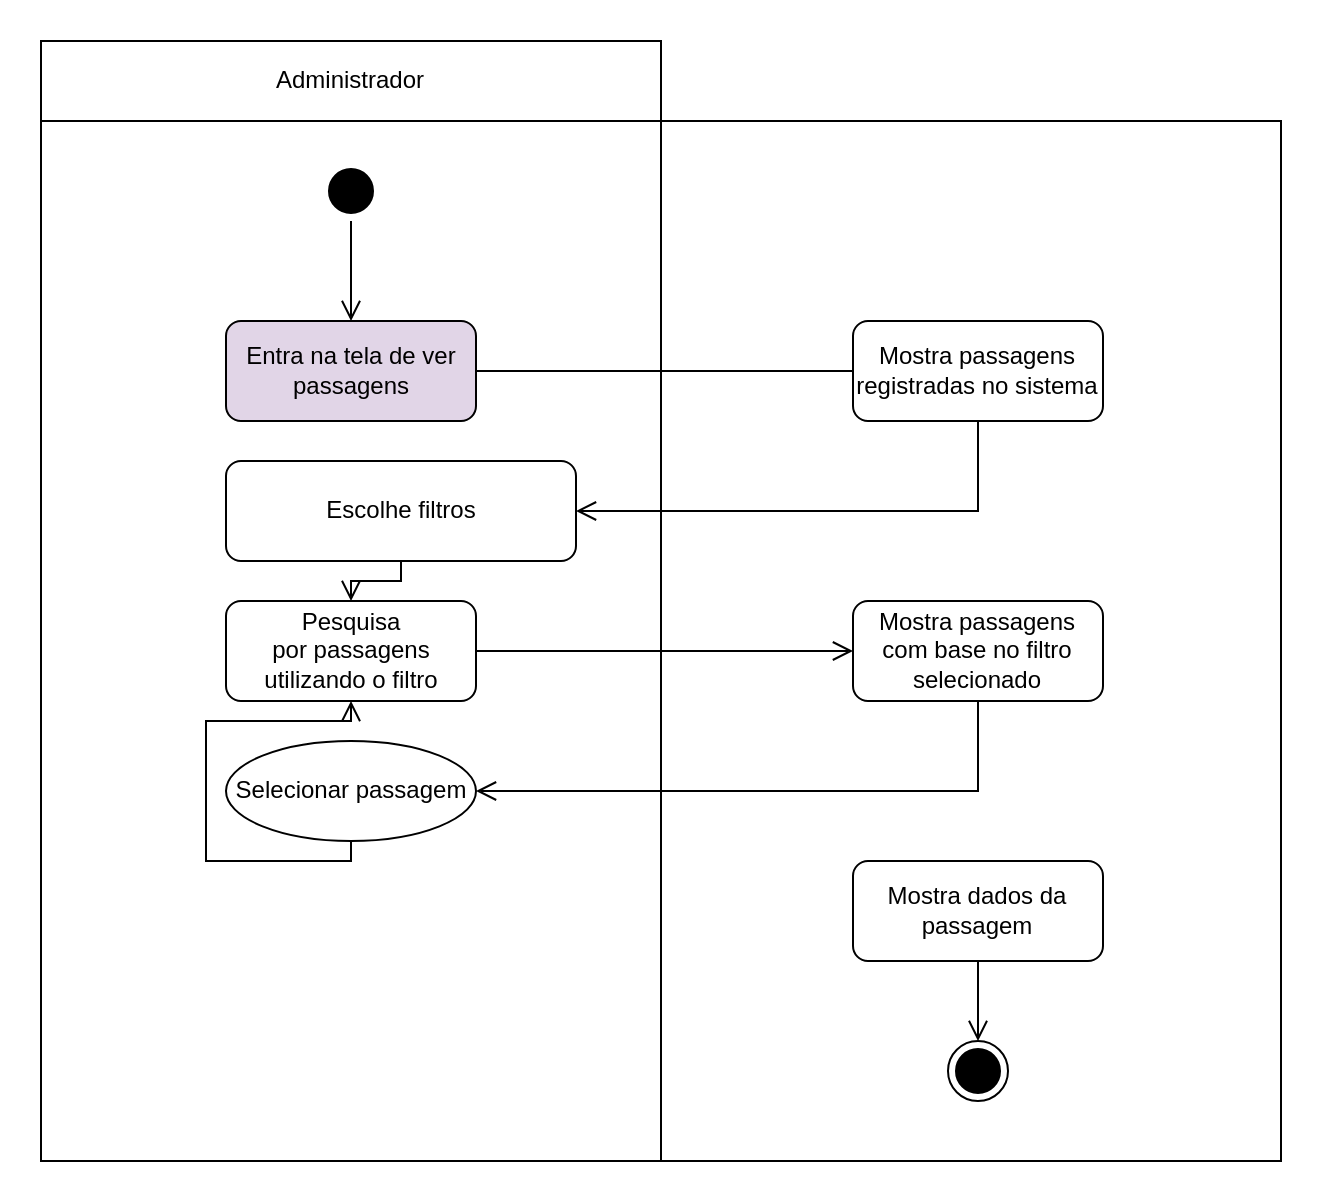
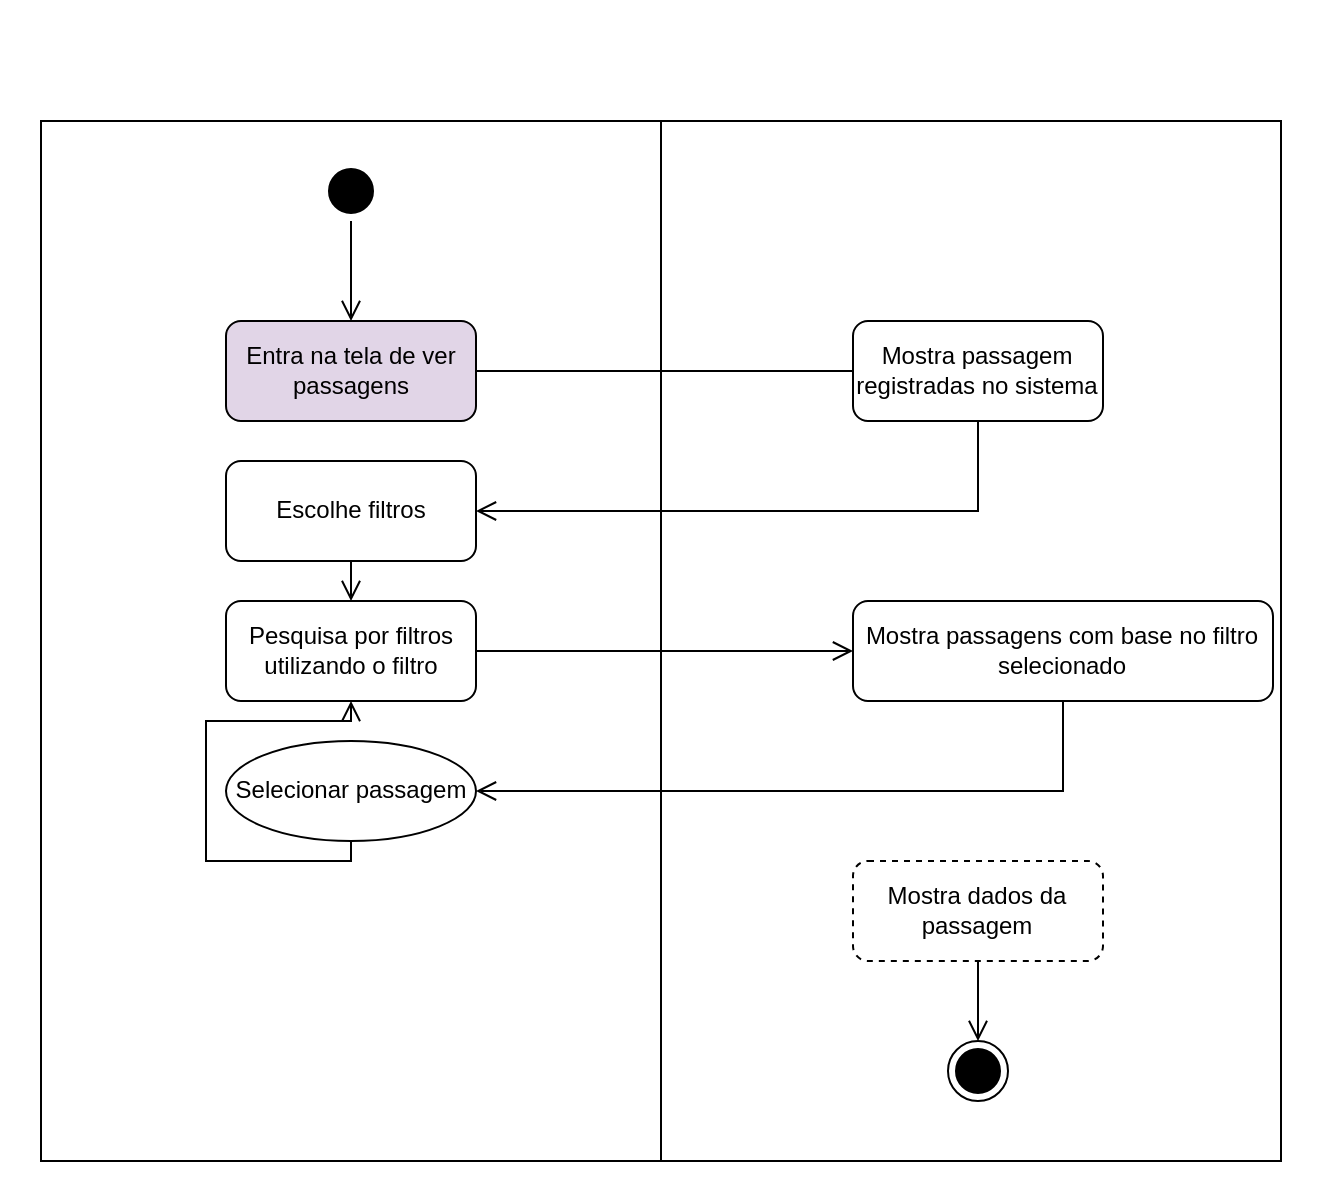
  <mxCell id="0" />
  <mxCell id="1" parent="0" />
  <mxCell id="2" value="" style="rounded=0;whiteSpace=wrap;html=1;" parent="1" vertex="1"><mxGeometry x="20" y="60" width="310" height="520" as="geometry" /></mxCell>
  <mxCell id="3" value="" style="rounded=0;whiteSpace=wrap;html=1;" parent="1" vertex="1"><mxGeometry x="330" y="60" width="310" height="520" as="geometry" /></mxCell>
- <mxCell id="4" value="Administrador" style="rounded=0;whiteSpace=wrap;html=1;" parent="1" vertex="1"><mxGeometry x="20" y="20" width="310" height="40" as="geometry" /></mxCell>
  <mxCell id="5" value="" style="ellipse;html=1;shape=startState;fillColor=#000000;strokeColor=#000000;" parent="1" vertex="1"><mxGeometry x="160" y="80" width="30" height="30" as="geometry" /></mxCell>
  <mxCell id="6" value="" style="edgeStyle=orthogonalEdgeStyle;html=1;verticalAlign=bottom;endArrow=open;endSize=8;strokeColor=#000000;rounded=0;entryX=0.5;entryY=0;entryDx=0;entryDy=0;" parent="1" source="5" target="7" edge="1"><mxGeometry relative="1" as="geometry"><mxPoint x="191" y="170" as="targetPoint" /></mxGeometry></mxCell>
  <mxCell id="7" value="Entra na tela de ver passagens" style="rounded=1;whiteSpace=wrap;html=1;fillColor=#e1d5e7;" parent="1" vertex="1"><mxGeometry x="112.5" y="160" width="125" height="50" as="geometry" /></mxCell>
- <mxCell id="8" value="Mostra passagens registradas no sistema" style="rounded=1;whiteSpace=wrap;html=1;" parent="1" vertex="1"><mxGeometry x="426" y="160" width="125" height="50" as="geometry" /></mxCell>
+ <mxCell id="8" value="Mostra passagem registradas no sistema" style="rounded=1;whiteSpace=wrap;html=1;" parent="1" vertex="1"><mxGeometry x="426" y="160" width="125" height="50" as="geometry" /></mxCell>
  <mxCell id="9" value="" style="edgeStyle=orthogonalEdgeStyle;html=1;verticalAlign=bottom;endArrow=none;endSize=8;strokeColor=#000000;rounded=0;entryX=0;entryY=0.5;entryDx=0;entryDy=0;exitX=1;exitY=0.5;exitDx=0;exitDy=0;" parent="1" source="7" target="8" edge="1"><mxGeometry relative="1" as="geometry"><mxPoint x="306" y="240" as="targetPoint" /><mxPoint x="306" y="190" as="sourcePoint" /></mxGeometry></mxCell>
- <mxCell id="10" value="Escolhe filtros" style="rounded=1;whiteSpace=wrap;html=1;" parent="1" vertex="1"><mxGeometry x="112.5" y="230" width="175" height="50" as="geometry" /></mxCell>
+ <mxCell id="10" value="Escolhe filtros" style="rounded=1;whiteSpace=wrap;html=1;" parent="1" vertex="1"><mxGeometry x="112.5" y="230" width="125" height="50" as="geometry" /></mxCell>
  <mxCell id="11" value="" style="edgeStyle=orthogonalEdgeStyle;html=1;verticalAlign=bottom;endArrow=open;endSize=8;strokeColor=#000000;rounded=0;entryX=1;entryY=0.5;entryDx=0;entryDy=0;exitX=0.5;exitY=1;exitDx=0;exitDy=0;" parent="1" source="8" target="10" edge="1"><mxGeometry relative="1" as="geometry"><mxPoint x="521" y="260" as="targetPoint" /><mxPoint x="416" y="260" as="sourcePoint" /></mxGeometry></mxCell>
- <mxCell id="12" value="Mostra&amp;nbsp;passagens com base no filtro selecionado" style="rounded=1;whiteSpace=wrap;html=1;" parent="1" vertex="1"><mxGeometry x="426" y="300" width="125" height="50" as="geometry" /></mxCell>
+ <mxCell id="12" value="Mostra&amp;nbsp;passagens com base no filtro selecionado" style="rounded=1;whiteSpace=wrap;html=1;" parent="1" vertex="1"><mxGeometry x="426" y="300" width="210" height="50" as="geometry" /></mxCell>
  <mxCell id="13" value="" style="edgeStyle=orthogonalEdgeStyle;html=1;verticalAlign=bottom;endArrow=open;endSize=8;strokeColor=#000000;rounded=0;exitX=0.5;exitY=1;exitDx=0;exitDy=0;entryX=0.5;entryY=0;entryDx=0;entryDy=0;" parent="1" source="10" target="16" edge="1"><mxGeometry relative="1" as="geometry"><mxPoint x="175" y="330" as="targetPoint" /><mxPoint x="306" y="370" as="sourcePoint" /></mxGeometry></mxCell>
  <mxCell id="14" value="" style="edgeStyle=orthogonalEdgeStyle;html=1;verticalAlign=bottom;endArrow=open;endSize=8;strokeColor=#000000;rounded=0;entryX=1;entryY=0.5;entryDx=0;entryDy=0;exitX=0.5;exitY=1;exitDx=0;exitDy=0;" parent="1" source="12" target="18" edge="1"><mxGeometry relative="1" as="geometry"><mxPoint x="488.5" y="410" as="targetPoint" /><mxPoint x="356" y="394" as="sourcePoint" /></mxGeometry></mxCell>
  <mxCell id="15" value="" style="ellipse;html=1;shape=endState;fillColor=#000000;strokeColor=#000000;" parent="1" vertex="1"><mxGeometry x="473.5" y="520" width="30" height="30" as="geometry" /></mxCell>
- <mxCell id="16" value="Pesquisa por&amp;nbsp;passagens utilizando o filtro" style="rounded=1;whiteSpace=wrap;html=1;" parent="1" vertex="1"><mxGeometry x="112.5" y="300" width="125" height="50" as="geometry" /></mxCell>
+ <mxCell id="16" value="Pesquisa por&amp;nbsp;filtros utilizando o filtro" style="rounded=1;whiteSpace=wrap;html=1;" parent="1" vertex="1"><mxGeometry x="112.5" y="300" width="125" height="50" as="geometry" /></mxCell>
  <mxCell id="17" value="" style="edgeStyle=orthogonalEdgeStyle;html=1;verticalAlign=bottom;endArrow=open;endSize=8;strokeColor=#000000;rounded=0;entryX=0;entryY=0.5;entryDx=0;entryDy=0;exitX=1;exitY=0.5;exitDx=0;exitDy=0;" parent="1" source="16" target="12" edge="1"><mxGeometry relative="1" as="geometry"><mxPoint x="426" y="354.71" as="targetPoint" /><mxPoint x="238" y="354.71" as="sourcePoint" /></mxGeometry></mxCell>
  <mxCell id="18" value="Selecionar passagem" style="ellipse;whiteSpace=wrap;html=1;" parent="1" vertex="1"><mxGeometry x="112.5" y="370" width="125" height="50" as="geometry" /></mxCell>
- <mxCell id="19" value="Mostra dados da passagem" style="rounded=1;whiteSpace=wrap;html=1;" parent="1" vertex="1"><mxGeometry x="426" y="430" width="125" height="50" as="geometry" /></mxCell>
+ <mxCell id="19" value="Mostra dados da passagem" style="rounded=1;whiteSpace=wrap;html=1;dashed=1;" parent="1" vertex="1"><mxGeometry x="426" y="430" width="125" height="50" as="geometry" /></mxCell>
  <mxCell id="20" value="" style="edgeStyle=orthogonalEdgeStyle;html=1;verticalAlign=bottom;endArrow=open;endSize=8;strokeColor=#000000;rounded=0;exitX=0.5;exitY=1;exitDx=0;exitDy=0;" parent="1" source="18" target="16" edge="1"><mxGeometry relative="1" as="geometry"><mxPoint x="364" y="510" as="targetPoint" /><mxPoint x="176" y="510" as="sourcePoint" /></mxGeometry></mxCell>
  <mxCell id="21" value="" style="edgeStyle=orthogonalEdgeStyle;html=1;verticalAlign=bottom;endArrow=open;endSize=8;strokeColor=#000000;rounded=0;entryX=0.5;entryY=0;entryDx=0;entryDy=0;exitX=0.5;exitY=1;exitDx=0;exitDy=0;" parent="1" source="19" target="15" edge="1"><mxGeometry relative="1" as="geometry"><mxPoint x="446" y="485" as="targetPoint" /><mxPoint x="185" y="455" as="sourcePoint" /></mxGeometry></mxCell>
